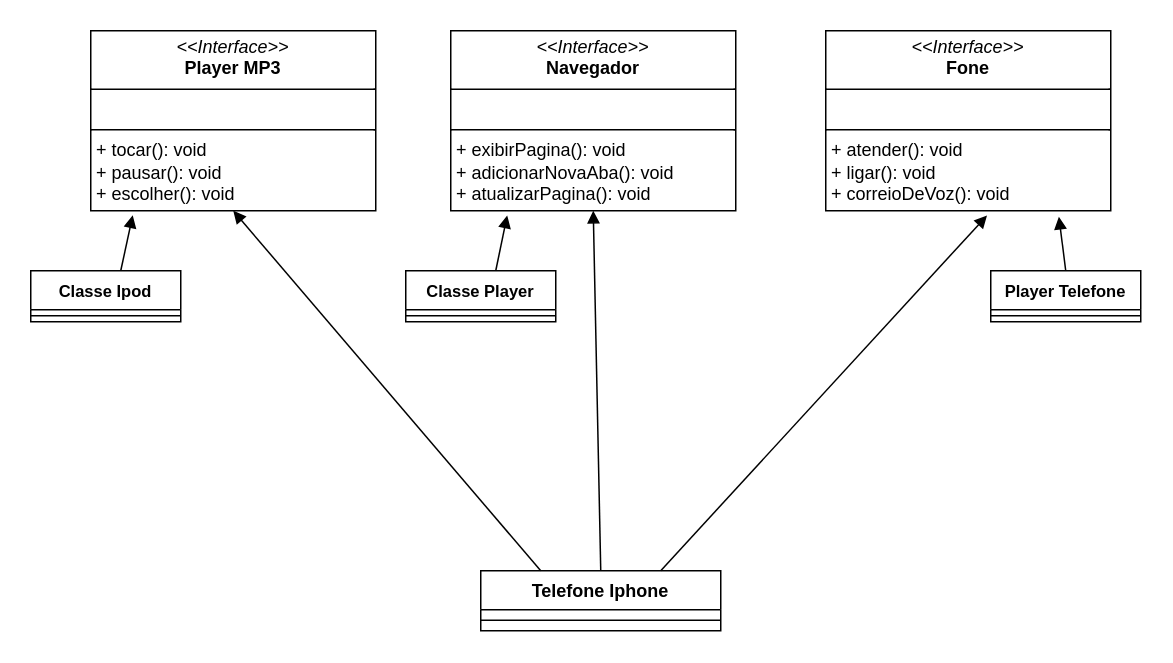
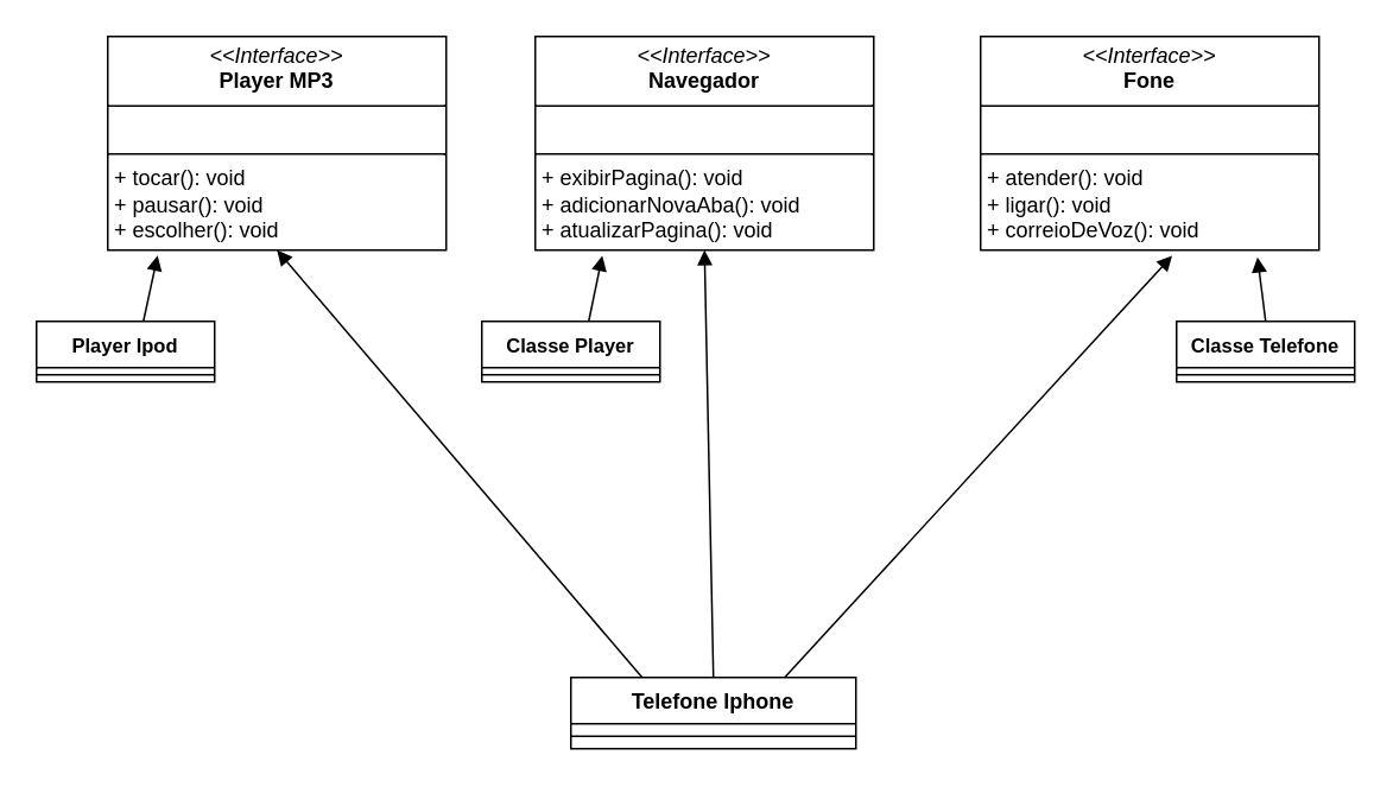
  <mxCell id="0" />
  <mxCell id="1" parent="0" />
  <mxCell id="2" value="Telefone Iphone" style="swimlane;fontStyle=1;align=center;verticalAlign=top;childLayout=stackLayout;horizontal=1;startSize=26;horizontalStack=0;resizeParent=1;resizeParentMax=0;resizeLast=0;collapsible=1;marginBottom=0;whiteSpace=wrap;html=1;" vertex="1" parent="1"><mxGeometry x="320" y="380" width="160" height="40" as="geometry" /></mxCell>
  <mxCell id="3" value="" style="line;strokeWidth=1;fillColor=none;align=left;verticalAlign=middle;spacingTop=-1;spacingLeft=3;spacingRight=3;rotatable=0;labelPosition=right;points=[];portConstraint=eastwest;strokeColor=inherit;" vertex="1" parent="2"><mxGeometry y="26" width="160" height="14" as="geometry" /></mxCell>
  <mxCell id="4" value="&lt;p style=&quot;margin:0px;margin-top:4px;text-align:center;&quot;&gt;&lt;i&gt;&amp;lt;&amp;lt;Interface&amp;gt;&amp;gt;&lt;/i&gt;&lt;br&gt;&lt;b&gt;Player MP3&lt;/b&gt;&lt;/p&gt;&lt;hr size=&quot;1&quot; style=&quot;border-style:solid;&quot;&gt;&lt;p style=&quot;margin:0px;margin-left:4px;&quot;&gt;&lt;br&gt;&lt;/p&gt;&lt;hr size=&quot;1&quot; style=&quot;border-style:solid;&quot;&gt;&lt;p style=&quot;margin:0px;margin-left:4px;&quot;&gt;+ tocar(): void&lt;br&gt;+ pausar(): void&lt;/p&gt;&lt;p style=&quot;margin:0px;margin-left:4px;&quot;&gt;+ escolher(): void&lt;br&gt;&lt;/p&gt;" style="verticalAlign=top;align=left;overflow=fill;html=1;whiteSpace=wrap;" vertex="1" parent="1"><mxGeometry x="60" y="20" width="190" height="120" as="geometry" /></mxCell>
  <mxCell id="5" value="&lt;p style=&quot;margin:0px;margin-top:4px;text-align:center;&quot;&gt;&lt;i&gt;&amp;lt;&amp;lt;Interface&amp;gt;&amp;gt;&lt;/i&gt;&lt;br&gt;&lt;b&gt;Fone&lt;/b&gt;&lt;/p&gt;&lt;hr size=&quot;1&quot; style=&quot;border-style:solid;&quot;&gt;&lt;p style=&quot;margin:0px;margin-left:4px;&quot;&gt;&lt;br&gt;&lt;/p&gt;&lt;hr size=&quot;1&quot; style=&quot;border-style:solid;&quot;&gt;&lt;p style=&quot;margin:0px;margin-left:4px;&quot;&gt;+ atender(): void&lt;br&gt;+ ligar(): void&lt;/p&gt;&lt;p style=&quot;margin:0px;margin-left:4px;&quot;&gt;+ correioDeVoz(): void&lt;br&gt;&lt;/p&gt;" style="verticalAlign=top;align=left;overflow=fill;html=1;whiteSpace=wrap;" vertex="1" parent="1"><mxGeometry x="550" y="20" width="190" height="120" as="geometry" /></mxCell>
  <mxCell id="6" value="&lt;p style=&quot;margin:0px;margin-top:4px;text-align:center;&quot;&gt;&lt;i&gt;&amp;lt;&amp;lt;Interface&amp;gt;&amp;gt;&lt;/i&gt;&lt;br&gt;&lt;b&gt;Navegador&lt;/b&gt;&lt;/p&gt;&lt;hr size=&quot;1&quot; style=&quot;border-style:solid;&quot;&gt;&lt;p style=&quot;margin:0px;margin-left:4px;&quot;&gt;&lt;br&gt;&lt;/p&gt;&lt;hr size=&quot;1&quot; style=&quot;border-style:solid;&quot;&gt;&lt;p style=&quot;margin:0px;margin-left:4px;&quot;&gt;+ exibirPagina(): void&lt;br&gt;+ adicionarNovaAba(): void&lt;/p&gt;&lt;p style=&quot;margin:0px;margin-left:4px;&quot;&gt;+ atualizarPagina(): void&lt;br&gt;&lt;/p&gt;" style="verticalAlign=top;align=left;overflow=fill;html=1;whiteSpace=wrap;" vertex="1" parent="1"><mxGeometry x="300" y="20" width="190" height="120" as="geometry" /></mxCell>
  <mxCell id="7" value="" style="html=1;verticalAlign=bottom;endArrow=block;curved=0;rounded=0;entryX=0.5;entryY=1;entryDx=0;entryDy=0;exitX=0.25;exitY=0;exitDx=0;exitDy=0;" edge="1" parent="1" source="2" target="4"><mxGeometry width="80" relative="1" as="geometry"><mxPoint x="190" y="320" as="sourcePoint" /><mxPoint x="270" y="320" as="targetPoint" /></mxGeometry></mxCell>
  <mxCell id="8" value="" style="html=1;verticalAlign=bottom;endArrow=block;curved=0;rounded=0;exitX=0.75;exitY=0;exitDx=0;exitDy=0;entryX=0.566;entryY=1.026;entryDx=0;entryDy=0;entryPerimeter=0;" edge="1" parent="1" source="2" target="5"><mxGeometry x="-0.002" width="80" relative="1" as="geometry"><mxPoint x="735" y="400" as="sourcePoint" /><mxPoint x="650" y="150" as="targetPoint" /><mxPoint as="offset" /></mxGeometry></mxCell>
  <mxCell id="9" value="" style="html=1;verticalAlign=bottom;endArrow=block;curved=0;rounded=0;exitX=0.5;exitY=0;exitDx=0;exitDy=0;entryX=0.5;entryY=1;entryDx=0;entryDy=0;" edge="1" parent="1" source="2" target="6"><mxGeometry x="-0.002" width="80" relative="1" as="geometry"><mxPoint x="450" y="390" as="sourcePoint" /><mxPoint x="660" y="160" as="targetPoint" /><mxPoint as="offset" /></mxGeometry></mxCell>
- <mxCell id="10" value="&lt;font style=&quot;font-size: 11px;&quot;&gt;Classe Ipod&lt;/font&gt;" style="swimlane;fontStyle=1;align=center;verticalAlign=top;childLayout=stackLayout;horizontal=1;startSize=26;horizontalStack=0;resizeParent=1;resizeParentMax=0;resizeLast=0;collapsible=1;marginBottom=0;whiteSpace=wrap;html=1;" vertex="1" parent="1"><mxGeometry x="20" y="180" width="100" height="34" as="geometry" /></mxCell>
+ <mxCell id="10" value="&lt;font style=&quot;font-size: 11px;&quot;&gt;Player Ipod&lt;/font&gt;" style="swimlane;fontStyle=1;align=center;verticalAlign=top;childLayout=stackLayout;horizontal=1;startSize=26;horizontalStack=0;resizeParent=1;resizeParentMax=0;resizeLast=0;collapsible=1;marginBottom=0;whiteSpace=wrap;html=1;" vertex="1" parent="1"><mxGeometry x="20" y="180" width="100" height="34" as="geometry" /></mxCell>
  <mxCell id="11" value="" style="line;strokeWidth=1;fillColor=none;align=left;verticalAlign=middle;spacingTop=-1;spacingLeft=3;spacingRight=3;rotatable=0;labelPosition=right;points=[];portConstraint=eastwest;strokeColor=inherit;" vertex="1" parent="10"><mxGeometry y="26" width="100" height="8" as="geometry" /></mxCell>
  <mxCell id="12" value="&lt;font style=&quot;font-size: 11px;&quot;&gt;Classe Player&lt;/font&gt;" style="swimlane;fontStyle=1;align=center;verticalAlign=top;childLayout=stackLayout;horizontal=1;startSize=26;horizontalStack=0;resizeParent=1;resizeParentMax=0;resizeLast=0;collapsible=1;marginBottom=0;whiteSpace=wrap;html=1;" vertex="1" parent="1"><mxGeometry x="270" y="180" width="100" height="34" as="geometry" /></mxCell>
  <mxCell id="13" value="" style="line;strokeWidth=1;fillColor=none;align=left;verticalAlign=middle;spacingTop=-1;spacingLeft=3;spacingRight=3;rotatable=0;labelPosition=right;points=[];portConstraint=eastwest;strokeColor=inherit;" vertex="1" parent="12"><mxGeometry y="26" width="100" height="8" as="geometry" /></mxCell>
- <mxCell id="14" value="&lt;font style=&quot;font-size: 11px;&quot;&gt;Player Telefone&lt;/font&gt;" style="swimlane;fontStyle=1;align=center;verticalAlign=top;childLayout=stackLayout;horizontal=1;startSize=26;horizontalStack=0;resizeParent=1;resizeParentMax=0;resizeLast=0;collapsible=1;marginBottom=0;whiteSpace=wrap;html=1;" vertex="1" parent="1"><mxGeometry x="660" y="180" width="100" height="34" as="geometry" /></mxCell>
+ <mxCell id="14" value="&lt;font style=&quot;font-size: 11px;&quot;&gt;Classe Telefone&lt;/font&gt;" style="swimlane;fontStyle=1;align=center;verticalAlign=top;childLayout=stackLayout;horizontal=1;startSize=26;horizontalStack=0;resizeParent=1;resizeParentMax=0;resizeLast=0;collapsible=1;marginBottom=0;whiteSpace=wrap;html=1;" vertex="1" parent="1"><mxGeometry x="660" y="180" width="100" height="34" as="geometry" /></mxCell>
  <mxCell id="15" value="" style="line;strokeWidth=1;fillColor=none;align=left;verticalAlign=middle;spacingTop=-1;spacingLeft=3;spacingRight=3;rotatable=0;labelPosition=right;points=[];portConstraint=eastwest;strokeColor=inherit;" vertex="1" parent="14"><mxGeometry y="26" width="100" height="8" as="geometry" /></mxCell>
  <mxCell id="16" value="" style="html=1;verticalAlign=bottom;endArrow=block;curved=0;rounded=0;entryX=0.818;entryY=1.033;entryDx=0;entryDy=0;entryPerimeter=0;exitX=0.5;exitY=0;exitDx=0;exitDy=0;" edge="1" parent="1" source="14" target="5"><mxGeometry x="-0.002" width="80" relative="1" as="geometry"><mxPoint x="670" y="270" as="sourcePoint" /><mxPoint x="754" y="180" as="targetPoint" /><mxPoint as="offset" /></mxGeometry></mxCell>
  <mxCell id="17" value="" style="html=1;verticalAlign=bottom;endArrow=block;curved=0;rounded=0;entryX=0.198;entryY=1.026;entryDx=0;entryDy=0;entryPerimeter=0;" edge="1" parent="1" target="6"><mxGeometry x="-0.002" width="80" relative="1" as="geometry"><mxPoint x="330" y="180" as="sourcePoint" /><mxPoint x="480" y="180" as="targetPoint" /><mxPoint as="offset" /></mxGeometry></mxCell>
  <mxCell id="18" value="" style="html=1;verticalAlign=bottom;endArrow=block;curved=0;rounded=0;entryX=0.198;entryY=1.026;entryDx=0;entryDy=0;entryPerimeter=0;" edge="1" parent="1"><mxGeometry x="-0.002" width="80" relative="1" as="geometry"><mxPoint x="80" y="180" as="sourcePoint" /><mxPoint x="88" y="143" as="targetPoint" /><mxPoint as="offset" /></mxGeometry></mxCell>
